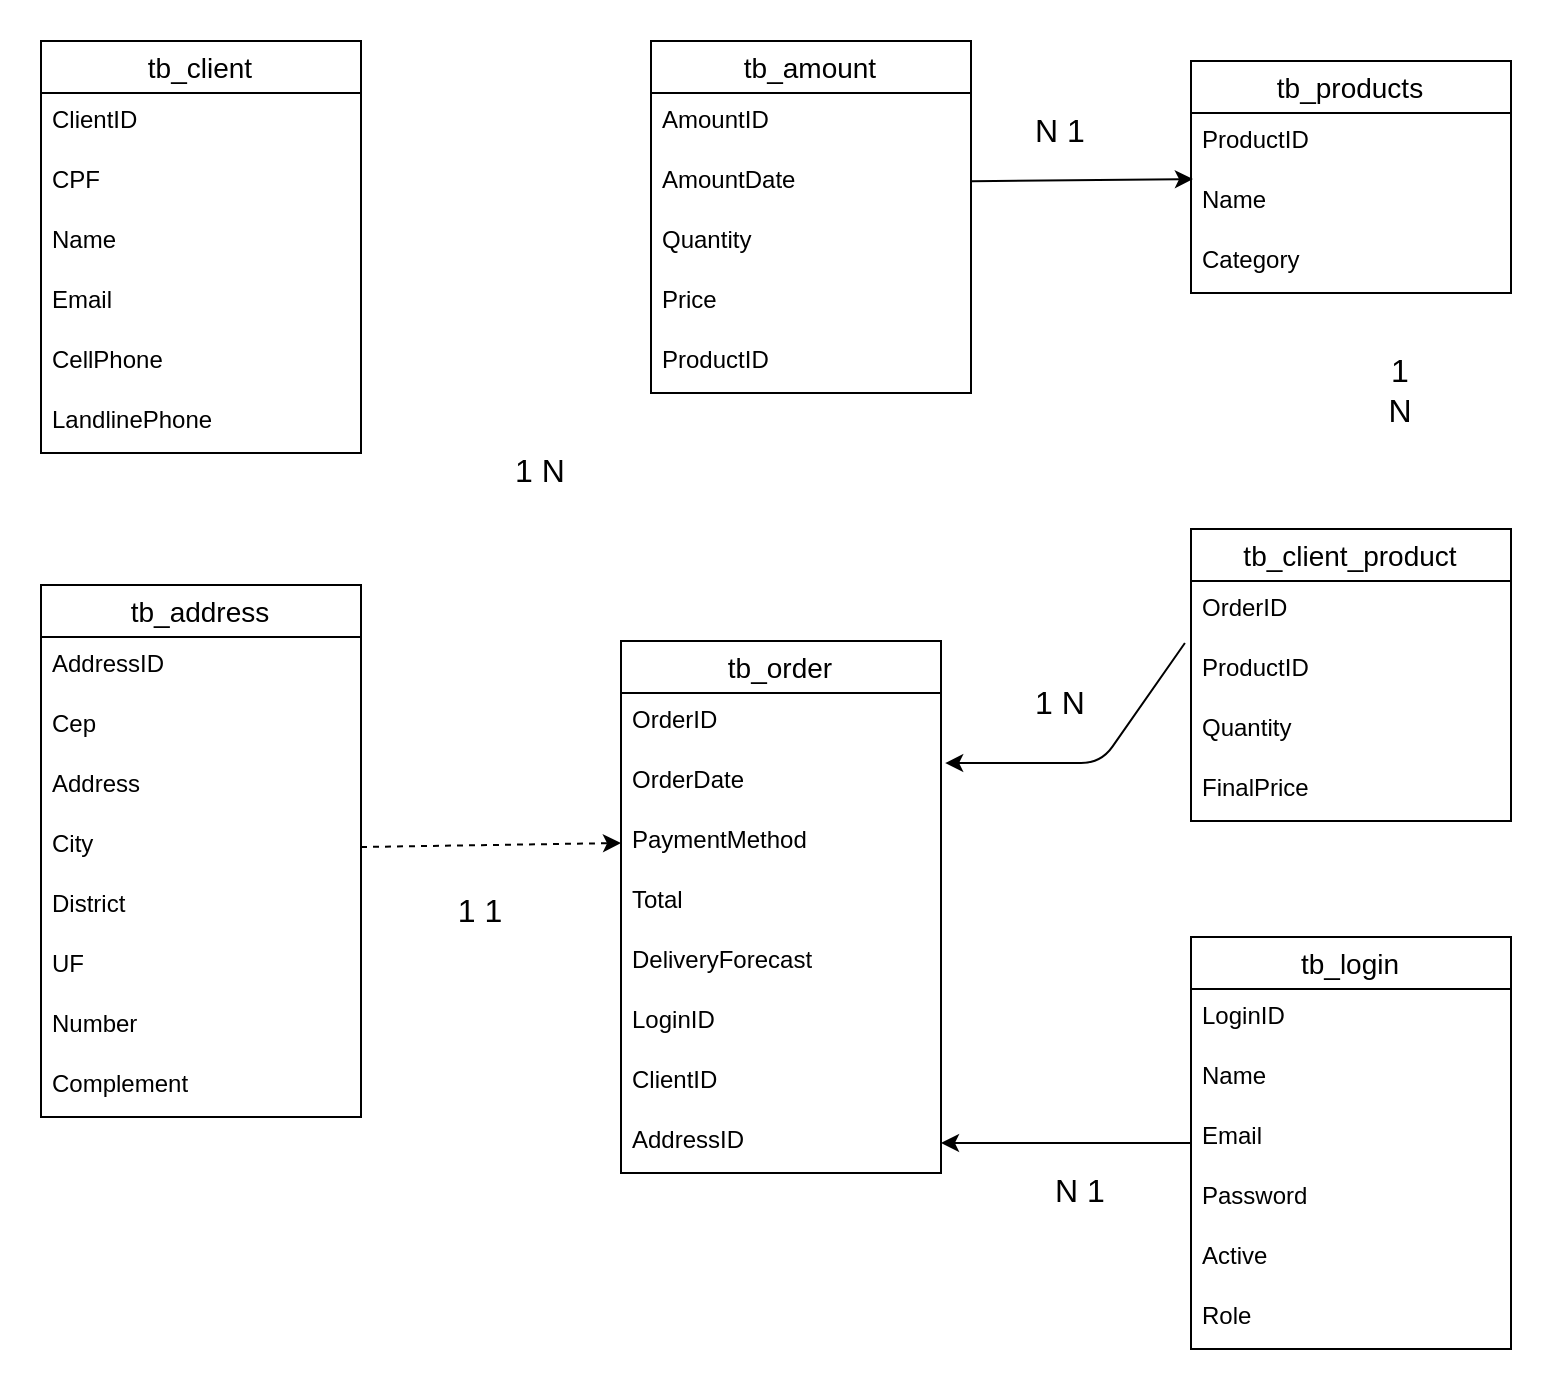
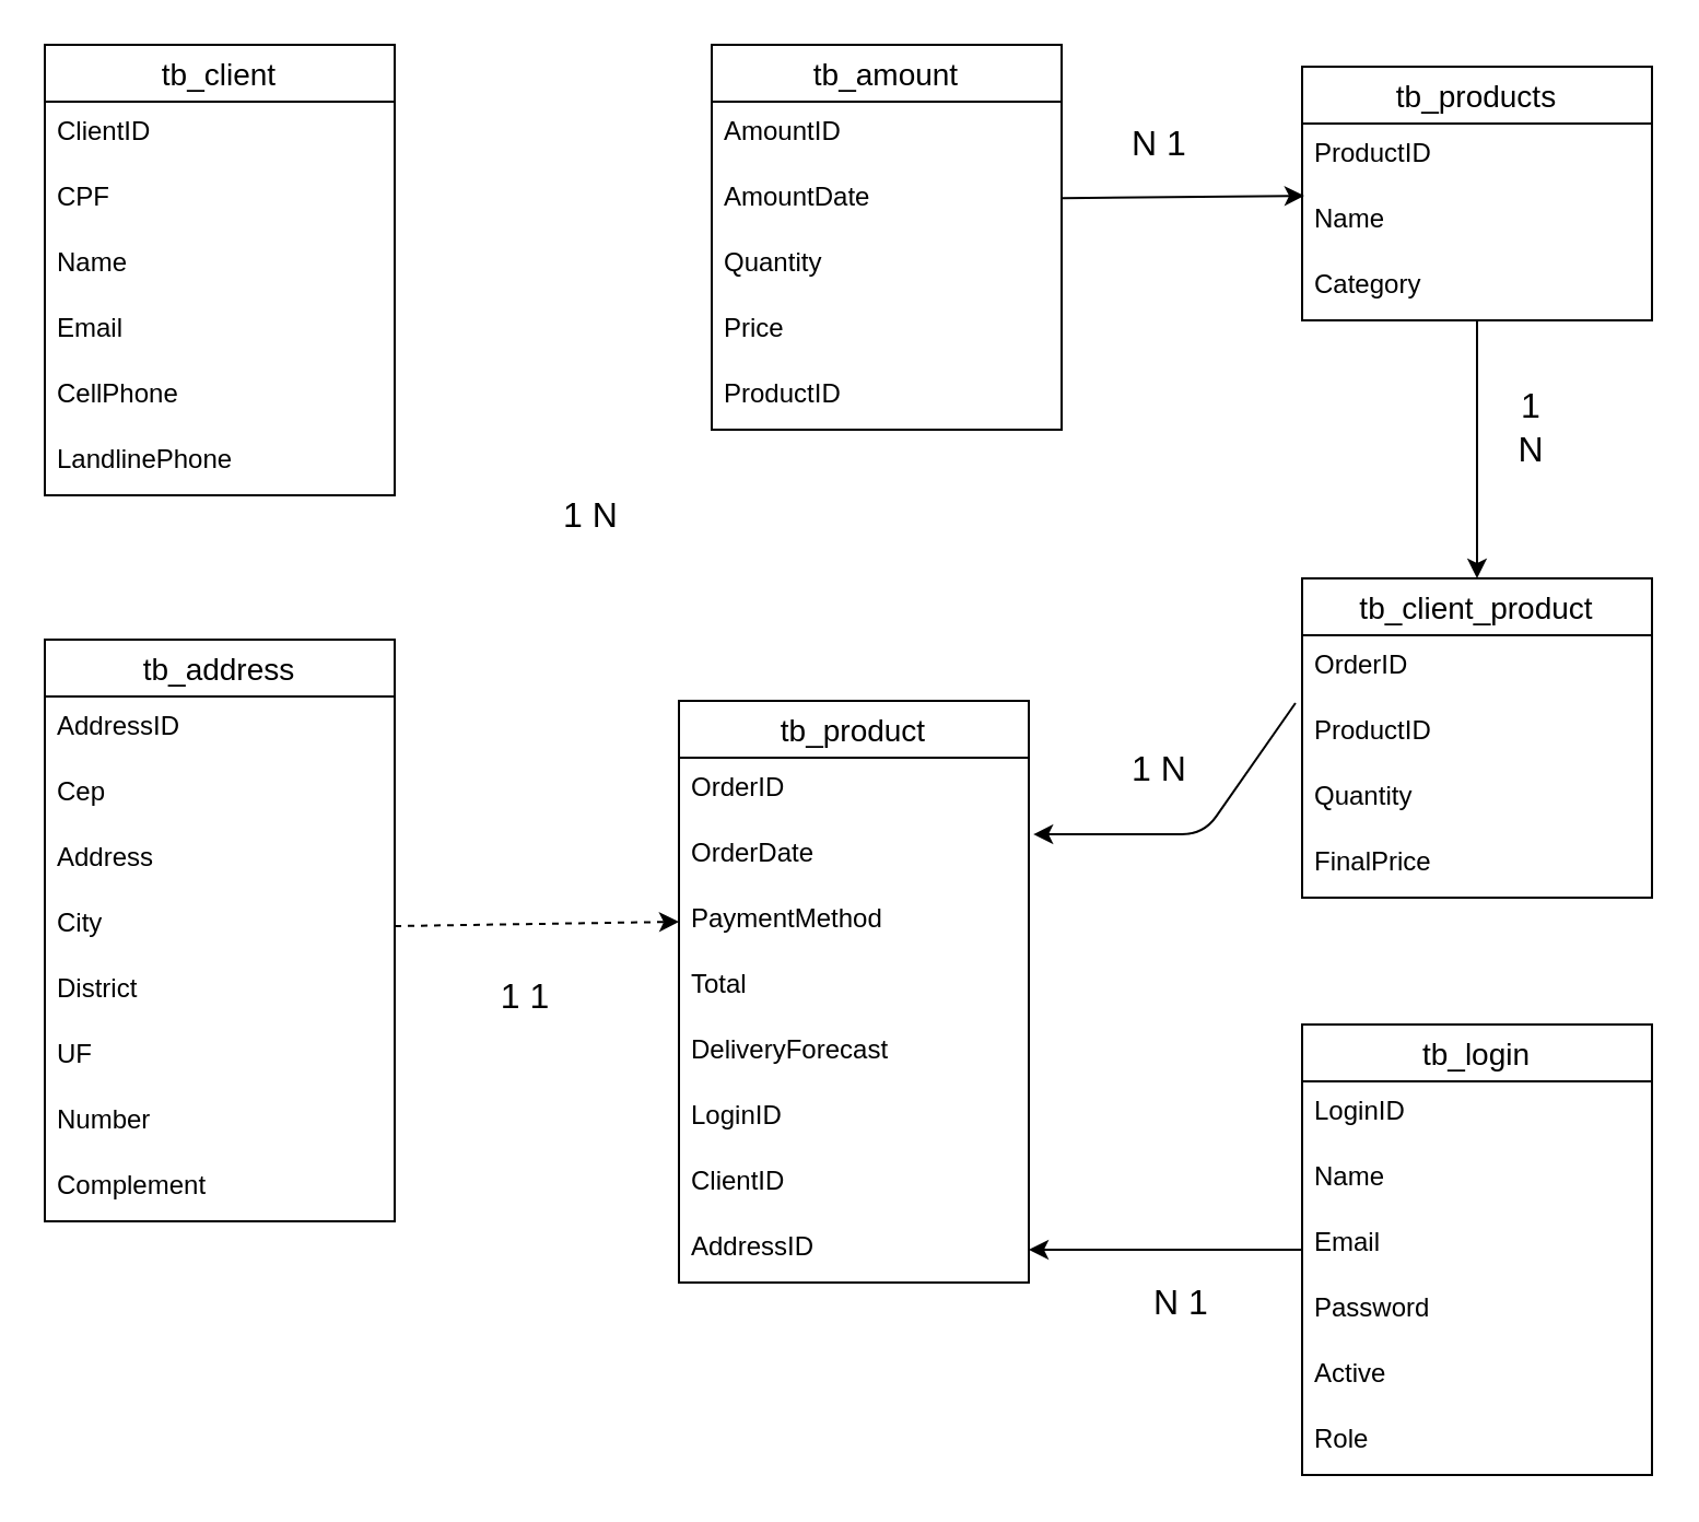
  <mxCell id="0" />
  <mxCell id="1" parent="0" />
- <mxCell id="2" value="tb_order" style="swimlane;fontStyle=0;childLayout=stackLayout;horizontal=1;startSize=26;horizontalStack=0;resizeParent=1;resizeParentMax=0;resizeLast=0;collapsible=1;marginBottom=0;align=center;fontSize=14;" vertex="1" parent="1"><mxGeometry x="310" y="320" width="160" height="266" as="geometry" /></mxCell>
+ <mxCell id="2" value="tb_product" style="swimlane;fontStyle=0;childLayout=stackLayout;horizontal=1;startSize=26;horizontalStack=0;resizeParent=1;resizeParentMax=0;resizeLast=0;collapsible=1;marginBottom=0;align=center;fontSize=14;" vertex="1" parent="1"><mxGeometry x="310" y="320" width="160" height="266" as="geometry" /></mxCell>
  <mxCell id="3" value="OrderID" style="text;strokeColor=none;fillColor=none;spacingLeft=4;spacingRight=4;overflow=hidden;rotatable=0;points=[[0,0.5],[1,0.5]];portConstraint=eastwest;fontSize=12;" vertex="1" parent="2"><mxGeometry y="26" width="160" height="30" as="geometry" /></mxCell>
  <mxCell id="4" value="OrderDate" style="text;strokeColor=none;fillColor=none;spacingLeft=4;spacingRight=4;overflow=hidden;rotatable=0;points=[[0,0.5],[1,0.5]];portConstraint=eastwest;fontSize=12;" vertex="1" parent="2"><mxGeometry y="56" width="160" height="30" as="geometry" /></mxCell>
  <mxCell id="5" value="PaymentMethod" style="text;strokeColor=none;fillColor=none;spacingLeft=4;spacingRight=4;overflow=hidden;rotatable=0;points=[[0,0.5],[1,0.5]];portConstraint=eastwest;fontSize=12;" vertex="1" parent="2"><mxGeometry y="86" width="160" height="30" as="geometry" /></mxCell>
  <mxCell id="6" value="Total" style="text;strokeColor=none;fillColor=none;spacingLeft=4;spacingRight=4;overflow=hidden;rotatable=0;points=[[0,0.5],[1,0.5]];portConstraint=eastwest;fontSize=12;" vertex="1" parent="2"><mxGeometry y="116" width="160" height="30" as="geometry" /></mxCell>
  <mxCell id="7" value="DeliveryForecast" style="text;strokeColor=none;fillColor=none;spacingLeft=4;spacingRight=4;overflow=hidden;rotatable=0;points=[[0,0.5],[1,0.5]];portConstraint=eastwest;fontSize=12;" vertex="1" parent="2"><mxGeometry y="146" width="160" height="30" as="geometry" /></mxCell>
  <mxCell id="8" value="LoginID" style="text;strokeColor=none;fillColor=none;spacingLeft=4;spacingRight=4;overflow=hidden;rotatable=0;points=[[0,0.5],[1,0.5]];portConstraint=eastwest;fontSize=12;" vertex="1" parent="2"><mxGeometry y="176" width="160" height="30" as="geometry" /></mxCell>
  <mxCell id="9" value="ClientID" style="text;strokeColor=none;fillColor=none;spacingLeft=4;spacingRight=4;overflow=hidden;rotatable=0;points=[[0,0.5],[1,0.5]];portConstraint=eastwest;fontSize=12;" vertex="1" parent="2"><mxGeometry y="206" width="160" height="30" as="geometry" /></mxCell>
  <mxCell id="10" value="AddressID" style="text;strokeColor=none;fillColor=none;spacingLeft=4;spacingRight=4;overflow=hidden;rotatable=0;points=[[0,0.5],[1,0.5]];portConstraint=eastwest;fontSize=12;" vertex="1" parent="2"><mxGeometry y="236" width="160" height="30" as="geometry" /></mxCell>
  <mxCell id="11" value="tb_amount" style="swimlane;fontStyle=0;childLayout=stackLayout;horizontal=1;startSize=26;horizontalStack=0;resizeParent=1;resizeParentMax=0;resizeLast=0;collapsible=1;marginBottom=0;align=center;fontSize=14;" vertex="1" parent="1"><mxGeometry x="325" y="20" width="160" height="176" as="geometry" /></mxCell>
  <mxCell id="12" value="AmountID" style="text;strokeColor=none;fillColor=none;spacingLeft=4;spacingRight=4;overflow=hidden;rotatable=0;points=[[0,0.5],[1,0.5]];portConstraint=eastwest;fontSize=12;" vertex="1" parent="11"><mxGeometry y="26" width="160" height="30" as="geometry" /></mxCell>
  <mxCell id="13" value="AmountDate" style="text;strokeColor=none;fillColor=none;spacingLeft=4;spacingRight=4;overflow=hidden;rotatable=0;points=[[0,0.5],[1,0.5]];portConstraint=eastwest;fontSize=12;" vertex="1" parent="11"><mxGeometry y="56" width="160" height="30" as="geometry" /></mxCell>
  <mxCell id="14" value="Quantity" style="text;strokeColor=none;fillColor=none;spacingLeft=4;spacingRight=4;overflow=hidden;rotatable=0;points=[[0,0.5],[1,0.5]];portConstraint=eastwest;fontSize=12;" vertex="1" parent="11"><mxGeometry y="86" width="160" height="30" as="geometry" /></mxCell>
  <mxCell id="15" value="Price" style="text;strokeColor=none;fillColor=none;spacingLeft=4;spacingRight=4;overflow=hidden;rotatable=0;points=[[0,0.5],[1,0.5]];portConstraint=eastwest;fontSize=12;" vertex="1" parent="11"><mxGeometry y="116" width="160" height="30" as="geometry" /></mxCell>
  <mxCell id="16" value="ProductID" style="text;strokeColor=none;fillColor=none;spacingLeft=4;spacingRight=4;overflow=hidden;rotatable=0;points=[[0,0.5],[1,0.5]];portConstraint=eastwest;fontSize=12;" vertex="1" parent="11"><mxGeometry y="146" width="160" height="30" as="geometry" /></mxCell>
+ <mxCell id="17" style="edgeStyle=none;html=1;entryX=0.5;entryY=0;entryDx=0;entryDy=0;fontSize=16;" edge="1" parent="1" source="18" target="23"><mxGeometry relative="1" as="geometry" /></mxCell>
  <mxCell id="18" value="tb_products" style="swimlane;fontStyle=0;childLayout=stackLayout;horizontal=1;startSize=26;horizontalStack=0;resizeParent=1;resizeParentMax=0;resizeLast=0;collapsible=1;marginBottom=0;align=center;fontSize=14;" vertex="1" parent="1"><mxGeometry x="595" y="30" width="160" height="116" as="geometry" /></mxCell>
  <mxCell id="19" value="ProductID" style="text;strokeColor=none;fillColor=none;spacingLeft=4;spacingRight=4;overflow=hidden;rotatable=0;points=[[0,0.5],[1,0.5]];portConstraint=eastwest;fontSize=12;" vertex="1" parent="18"><mxGeometry y="26" width="160" height="30" as="geometry" /></mxCell>
  <mxCell id="20" value="Name" style="text;strokeColor=none;fillColor=none;spacingLeft=4;spacingRight=4;overflow=hidden;rotatable=0;points=[[0,0.5],[1,0.5]];portConstraint=eastwest;fontSize=12;" vertex="1" parent="18"><mxGeometry y="56" width="160" height="30" as="geometry" /></mxCell>
  <mxCell id="21" value="Category" style="text;strokeColor=none;fillColor=none;spacingLeft=4;spacingRight=4;overflow=hidden;rotatable=0;points=[[0,0.5],[1,0.5]];portConstraint=eastwest;fontSize=12;" vertex="1" parent="18"><mxGeometry y="86" width="160" height="30" as="geometry" /></mxCell>
  <mxCell id="22" style="edgeStyle=none;html=1;entryX=1.013;entryY=0.167;entryDx=0;entryDy=0;entryPerimeter=0;fontSize=16;exitX=-0.019;exitY=1.033;exitDx=0;exitDy=0;exitPerimeter=0;" edge="1" parent="1" source="24" target="4"><mxGeometry relative="1" as="geometry"><Array as="points"><mxPoint x="550" y="381" /></Array></mxGeometry></mxCell>
  <mxCell id="23" value="tb_client_product" style="swimlane;fontStyle=0;childLayout=stackLayout;horizontal=1;startSize=26;horizontalStack=0;resizeParent=1;resizeParentMax=0;resizeLast=0;collapsible=1;marginBottom=0;align=center;fontSize=14;" vertex="1" parent="1"><mxGeometry x="595" y="264" width="160" height="146" as="geometry" /></mxCell>
  <mxCell id="24" value="OrderID" style="text;strokeColor=none;fillColor=none;spacingLeft=4;spacingRight=4;overflow=hidden;rotatable=0;points=[[0,0.5],[1,0.5]];portConstraint=eastwest;fontSize=12;" vertex="1" parent="23"><mxGeometry y="26" width="160" height="30" as="geometry" /></mxCell>
  <mxCell id="25" value="ProductID" style="text;strokeColor=none;fillColor=none;spacingLeft=4;spacingRight=4;overflow=hidden;rotatable=0;points=[[0,0.5],[1,0.5]];portConstraint=eastwest;fontSize=12;" vertex="1" parent="23"><mxGeometry y="56" width="160" height="30" as="geometry" /></mxCell>
  <mxCell id="26" value="Quantity" style="text;strokeColor=none;fillColor=none;spacingLeft=4;spacingRight=4;overflow=hidden;rotatable=0;points=[[0,0.5],[1,0.5]];portConstraint=eastwest;fontSize=12;" vertex="1" parent="23"><mxGeometry y="86" width="160" height="30" as="geometry" /></mxCell>
  <mxCell id="27" value="FinalPrice" style="text;strokeColor=none;fillColor=none;spacingLeft=4;spacingRight=4;overflow=hidden;rotatable=0;points=[[0,0.5],[1,0.5]];portConstraint=eastwest;fontSize=12;" vertex="1" parent="23"><mxGeometry y="116" width="160" height="30" as="geometry" /></mxCell>
  <mxCell id="28" style="edgeStyle=none;html=1;entryX=0.006;entryY=0.1;entryDx=0;entryDy=0;entryPerimeter=0;" edge="1" parent="1" source="13" target="20"><mxGeometry relative="1" as="geometry" /></mxCell>
  <mxCell id="29" value="&lt;font style=&quot;font-size: 16px;&quot;&gt;N 1&lt;/font&gt;" style="text;html=1;strokeColor=none;fillColor=none;align=center;verticalAlign=middle;whiteSpace=wrap;rounded=0;" vertex="1" parent="1"><mxGeometry x="500" y="50" width="60" height="30" as="geometry" /></mxCell>
  <mxCell id="30" value="&lt;font style=&quot;font-size: 16px;&quot;&gt;1 N&lt;/font&gt;" style="text;html=1;strokeColor=none;fillColor=none;align=center;verticalAlign=middle;whiteSpace=wrap;rounded=0;" vertex="1" parent="1"><mxGeometry x="500" y="336" width="60" height="30" as="geometry" /></mxCell>
  <mxCell id="31" value="&lt;font style=&quot;font-size: 16px;&quot;&gt;1&lt;br&gt;N&lt;br&gt;&lt;/font&gt;" style="text;html=1;strokeColor=none;fillColor=none;align=center;verticalAlign=middle;whiteSpace=wrap;rounded=0;" vertex="1" parent="1"><mxGeometry x="670" y="180" width="60" height="30" as="geometry" /></mxCell>
  <mxCell id="32" value="tb_client" style="swimlane;fontStyle=0;childLayout=stackLayout;horizontal=1;startSize=26;horizontalStack=0;resizeParent=1;resizeParentMax=0;resizeLast=0;collapsible=1;marginBottom=0;align=center;fontSize=14;" vertex="1" parent="1"><mxGeometry x="20" y="20" width="160" height="206" as="geometry" /></mxCell>
  <mxCell id="33" value="ClientID" style="text;strokeColor=none;fillColor=none;spacingLeft=4;spacingRight=4;overflow=hidden;rotatable=0;points=[[0,0.5],[1,0.5]];portConstraint=eastwest;fontSize=12;" vertex="1" parent="32"><mxGeometry y="26" width="160" height="30" as="geometry" /></mxCell>
  <mxCell id="34" value="CPF" style="text;strokeColor=none;fillColor=none;spacingLeft=4;spacingRight=4;overflow=hidden;rotatable=0;points=[[0,0.5],[1,0.5]];portConstraint=eastwest;fontSize=12;" vertex="1" parent="32"><mxGeometry y="56" width="160" height="30" as="geometry" /></mxCell>
  <mxCell id="35" value="Name" style="text;strokeColor=none;fillColor=none;spacingLeft=4;spacingRight=4;overflow=hidden;rotatable=0;points=[[0,0.5],[1,0.5]];portConstraint=eastwest;fontSize=12;" vertex="1" parent="32"><mxGeometry y="86" width="160" height="30" as="geometry" /></mxCell>
  <mxCell id="36" value="Email" style="text;strokeColor=none;fillColor=none;spacingLeft=4;spacingRight=4;overflow=hidden;rotatable=0;points=[[0,0.5],[1,0.5]];portConstraint=eastwest;fontSize=12;" vertex="1" parent="32"><mxGeometry y="116" width="160" height="30" as="geometry" /></mxCell>
  <mxCell id="37" value="CellPhone" style="text;strokeColor=none;fillColor=none;spacingLeft=4;spacingRight=4;overflow=hidden;rotatable=0;points=[[0,0.5],[1,0.5]];portConstraint=eastwest;fontSize=12;" vertex="1" parent="32"><mxGeometry y="146" width="160" height="30" as="geometry" /></mxCell>
  <mxCell id="38" value="LandlinePhone" style="text;strokeColor=none;fillColor=none;spacingLeft=4;spacingRight=4;overflow=hidden;rotatable=0;points=[[0,0.5],[1,0.5]];portConstraint=eastwest;fontSize=12;" vertex="1" parent="32"><mxGeometry y="176" width="160" height="30" as="geometry" /></mxCell>
  <mxCell id="39" value="tb_address" style="swimlane;fontStyle=0;childLayout=stackLayout;horizontal=1;startSize=26;horizontalStack=0;resizeParent=1;resizeParentMax=0;resizeLast=0;collapsible=1;marginBottom=0;align=center;fontSize=14;" vertex="1" parent="1"><mxGeometry x="20" y="292" width="160" height="266" as="geometry" /></mxCell>
  <mxCell id="40" value="AddressID" style="text;strokeColor=none;fillColor=none;spacingLeft=4;spacingRight=4;overflow=hidden;rotatable=0;points=[[0,0.5],[1,0.5]];portConstraint=eastwest;fontSize=12;" vertex="1" parent="39"><mxGeometry y="26" width="160" height="30" as="geometry" /></mxCell>
  <mxCell id="41" value="Cep" style="text;strokeColor=none;fillColor=none;spacingLeft=4;spacingRight=4;overflow=hidden;rotatable=0;points=[[0,0.5],[1,0.5]];portConstraint=eastwest;fontSize=12;" vertex="1" parent="39"><mxGeometry y="56" width="160" height="30" as="geometry" /></mxCell>
  <mxCell id="42" value="Address" style="text;strokeColor=none;fillColor=none;spacingLeft=4;spacingRight=4;overflow=hidden;rotatable=0;points=[[0,0.5],[1,0.5]];portConstraint=eastwest;fontSize=12;" vertex="1" parent="39"><mxGeometry y="86" width="160" height="30" as="geometry" /></mxCell>
  <mxCell id="43" value="City" style="text;strokeColor=none;fillColor=none;spacingLeft=4;spacingRight=4;overflow=hidden;rotatable=0;points=[[0,0.5],[1,0.5]];portConstraint=eastwest;fontSize=12;" vertex="1" parent="39"><mxGeometry y="116" width="160" height="30" as="geometry" /></mxCell>
  <mxCell id="44" value="District" style="text;strokeColor=none;fillColor=none;spacingLeft=4;spacingRight=4;overflow=hidden;rotatable=0;points=[[0,0.5],[1,0.5]];portConstraint=eastwest;fontSize=12;" vertex="1" parent="39"><mxGeometry y="146" width="160" height="30" as="geometry" /></mxCell>
  <mxCell id="45" value="UF" style="text;strokeColor=none;fillColor=none;spacingLeft=4;spacingRight=4;overflow=hidden;rotatable=0;points=[[0,0.5],[1,0.5]];portConstraint=eastwest;fontSize=12;" vertex="1" parent="39"><mxGeometry y="176" width="160" height="30" as="geometry" /></mxCell>
  <mxCell id="46" value="Number" style="text;strokeColor=none;fillColor=none;spacingLeft=4;spacingRight=4;overflow=hidden;rotatable=0;points=[[0,0.5],[1,0.5]];portConstraint=eastwest;fontSize=12;" vertex="1" parent="39"><mxGeometry y="206" width="160" height="30" as="geometry" /></mxCell>
  <mxCell id="47" value="Complement" style="text;strokeColor=none;fillColor=none;spacingLeft=4;spacingRight=4;overflow=hidden;rotatable=0;points=[[0,0.5],[1,0.5]];portConstraint=eastwest;fontSize=12;" vertex="1" parent="39"><mxGeometry y="236" width="160" height="30" as="geometry" /></mxCell>
  <mxCell id="48" style="edgeStyle=none;html=1;entryX=0;entryY=0.5;entryDx=0;entryDy=0;exitX=1;exitY=0.5;exitDx=0;exitDy=0;dashed=1;" edge="1" parent="1" source="43" target="5"><mxGeometry relative="1" as="geometry" /></mxCell>
  <mxCell id="49" value="&lt;font style=&quot;font-size: 16px;&quot;&gt;1 1&lt;/font&gt;" style="text;html=1;strokeColor=none;fillColor=none;align=center;verticalAlign=middle;whiteSpace=wrap;rounded=0;" vertex="1" parent="1"><mxGeometry x="210" y="440" width="60" height="30" as="geometry" /></mxCell>
  <mxCell id="50" value="&lt;font style=&quot;font-size: 16px;&quot;&gt;1 N&lt;/font&gt;" style="text;html=1;strokeColor=none;fillColor=none;align=center;verticalAlign=middle;whiteSpace=wrap;rounded=0;rotation=0;" vertex="1" parent="1"><mxGeometry x="240" y="220" width="60" height="30" as="geometry" /></mxCell>
  <mxCell id="51" style="edgeStyle=none;html=1;entryX=1;entryY=0.5;entryDx=0;entryDy=0;" edge="1" parent="1" source="52" target="10"><mxGeometry relative="1" as="geometry"><mxPoint x="390" y="580" as="targetPoint" /></mxGeometry></mxCell>
  <mxCell id="52" value="tb_login" style="swimlane;fontStyle=0;childLayout=stackLayout;horizontal=1;startSize=26;horizontalStack=0;resizeParent=1;resizeParentMax=0;resizeLast=0;collapsible=1;marginBottom=0;align=center;fontSize=14;" vertex="1" parent="1"><mxGeometry x="595" y="468" width="160" height="206" as="geometry" /></mxCell>
  <mxCell id="53" value="LoginID" style="text;strokeColor=none;fillColor=none;spacingLeft=4;spacingRight=4;overflow=hidden;rotatable=0;points=[[0,0.5],[1,0.5]];portConstraint=eastwest;fontSize=12;" vertex="1" parent="52"><mxGeometry y="26" width="160" height="30" as="geometry" /></mxCell>
  <mxCell id="54" value="Name" style="text;strokeColor=none;fillColor=none;spacingLeft=4;spacingRight=4;overflow=hidden;rotatable=0;points=[[0,0.5],[1,0.5]];portConstraint=eastwest;fontSize=12;" vertex="1" parent="52"><mxGeometry y="56" width="160" height="30" as="geometry" /></mxCell>
  <mxCell id="55" value="Email" style="text;strokeColor=none;fillColor=none;spacingLeft=4;spacingRight=4;overflow=hidden;rotatable=0;points=[[0,0.5],[1,0.5]];portConstraint=eastwest;fontSize=12;" vertex="1" parent="52"><mxGeometry y="86" width="160" height="30" as="geometry" /></mxCell>
  <mxCell id="56" value="Password" style="text;strokeColor=none;fillColor=none;spacingLeft=4;spacingRight=4;overflow=hidden;rotatable=0;points=[[0,0.5],[1,0.5]];portConstraint=eastwest;fontSize=12;" vertex="1" parent="52"><mxGeometry y="116" width="160" height="30" as="geometry" /></mxCell>
  <mxCell id="57" value="Active" style="text;strokeColor=none;fillColor=none;spacingLeft=4;spacingRight=4;overflow=hidden;rotatable=0;points=[[0,0.5],[1,0.5]];portConstraint=eastwest;fontSize=12;" vertex="1" parent="52"><mxGeometry y="146" width="160" height="30" as="geometry" /></mxCell>
  <mxCell id="58" value="Role" style="text;strokeColor=none;fillColor=none;spacingLeft=4;spacingRight=4;overflow=hidden;rotatable=0;points=[[0,0.5],[1,0.5]];portConstraint=eastwest;fontSize=12;" vertex="1" parent="52"><mxGeometry y="176" width="160" height="30" as="geometry" /></mxCell>
  <mxCell id="59" value="&lt;span style=&quot;font-size: 16px;&quot;&gt;N 1&lt;br&gt;&lt;/span&gt;" style="text;html=1;strokeColor=none;fillColor=none;align=center;verticalAlign=middle;whiteSpace=wrap;rounded=0;" vertex="1" parent="1"><mxGeometry x="510" y="580" width="60" height="30" as="geometry" /></mxCell>
